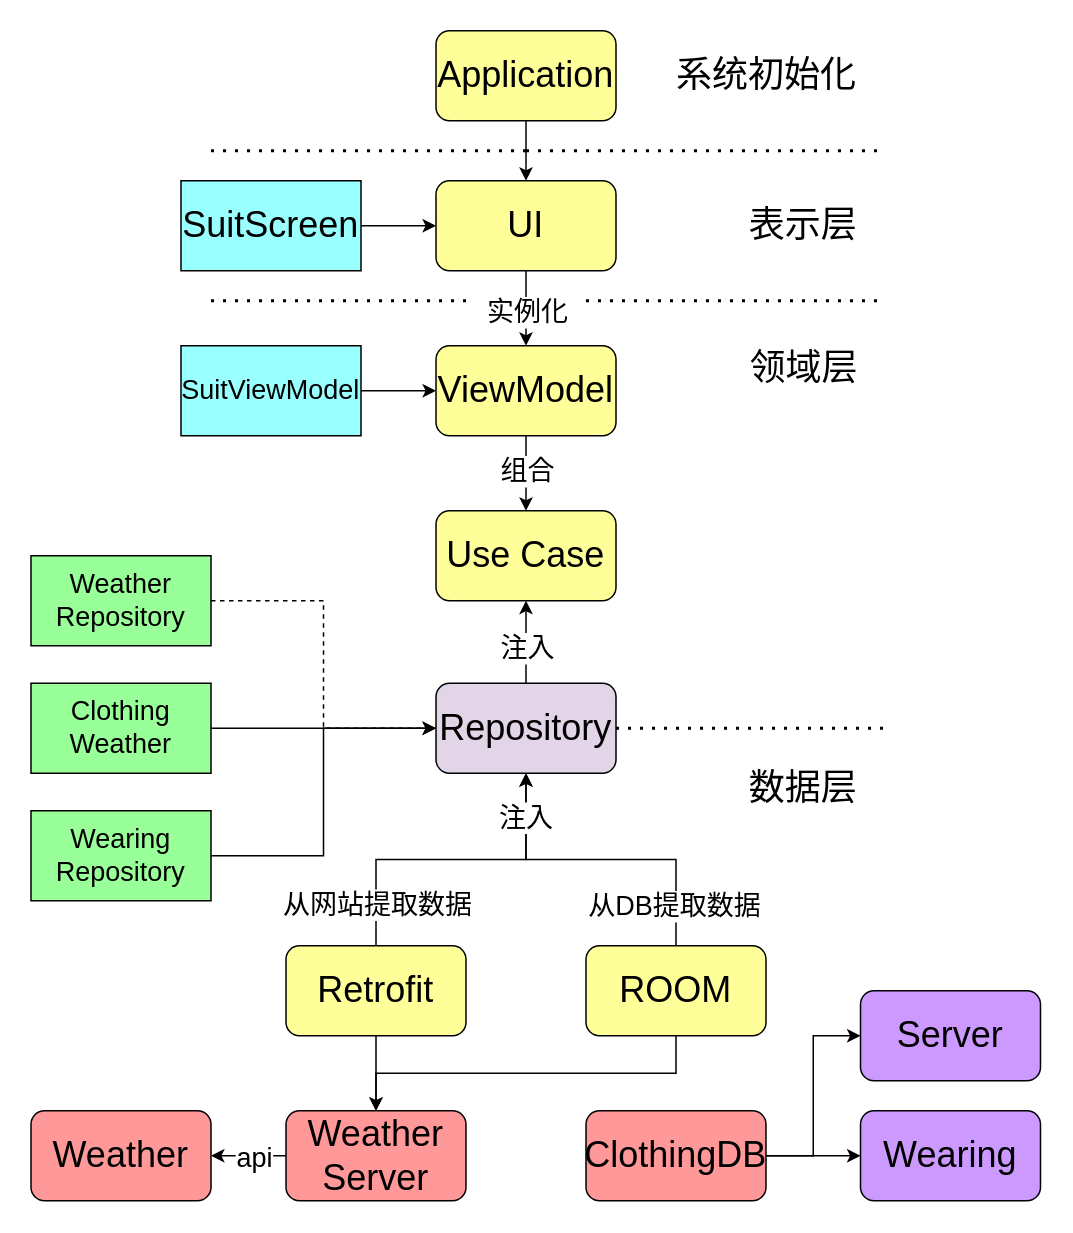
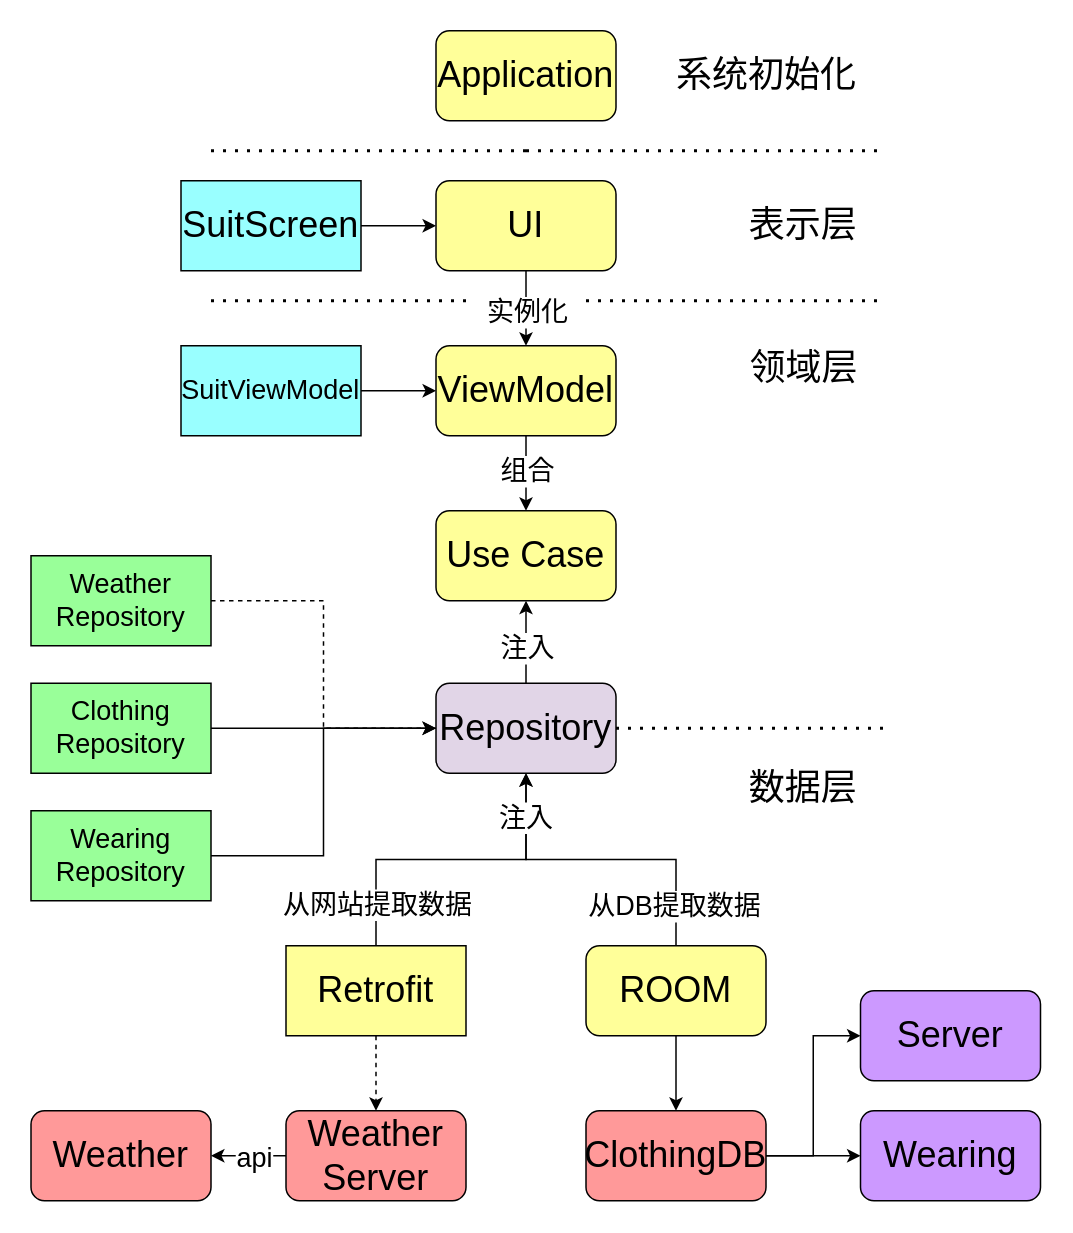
  <mxCell id="0" />
  <mxCell id="1" parent="0" />
  <mxCell id="2" style="edgeStyle=orthogonalEdgeStyle;rounded=0;orthogonalLoop=1;jettySize=auto;html=1;exitX=0.5;exitY=0;exitDx=0;exitDy=0;entryX=0.5;entryY=1;entryDx=0;entryDy=0;" parent="1" source="5" target="13" edge="1"><mxGeometry relative="1" as="geometry" /></mxCell>
  <mxCell id="3" value="&lt;font style=&quot;font-size: 18px;&quot;&gt;从网站提取数据&lt;/font&gt;" style="edgeLabel;html=1;align=center;verticalAlign=middle;resizable=0;points=[];" parent="2" vertex="1" connectable="0"><mxGeometry x="-0.736" relative="1" as="geometry"><mxPoint as="offset" /></mxGeometry></mxCell>
- <mxCell id="4" style="edgeStyle=orthogonalEdgeStyle;rounded=0;orthogonalLoop=1;jettySize=auto;html=1;exitX=0.5;exitY=1;exitDx=0;exitDy=0;entryX=0.5;entryY=0;entryDx=0;entryDy=0;" parent="1" source="5" target="39" edge="1"><mxGeometry relative="1" as="geometry" /></mxCell>
- <mxCell id="5" value="&lt;font style=&quot;font-size: 24px;&quot;&gt;Retrofit&lt;/font&gt;" style="rounded=1;whiteSpace=wrap;html=1;fillColor=#FFFF99;" parent="1" vertex="1"><mxGeometry x="190" y="630" width="120" height="60" as="geometry" /></mxCell>
+ <mxCell id="4" style="edgeStyle=orthogonalEdgeStyle;rounded=0;orthogonalLoop=1;jettySize=auto;html=1;exitX=0.5;exitY=1;exitDx=0;exitDy=0;entryX=0.5;entryY=0;entryDx=0;entryDy=0;dashed=1;" parent="1" source="5" target="39" edge="1"><mxGeometry relative="1" as="geometry" /></mxCell>
+ <mxCell id="5" value="&lt;font style=&quot;font-size: 24px;&quot;&gt;Retrofit&lt;/font&gt;" style="whiteSpace=wrap;html=1;fillColor=#FFFF99;rounded=0;" parent="1" vertex="1"><mxGeometry x="190" y="630" width="120" height="60" as="geometry" /></mxCell>
  <mxCell id="6" style="edgeStyle=orthogonalEdgeStyle;rounded=0;orthogonalLoop=1;jettySize=auto;html=1;exitX=0.5;exitY=0;exitDx=0;exitDy=0;entryX=0.5;entryY=1;entryDx=0;entryDy=0;" parent="1" source="10" target="13" edge="1"><mxGeometry relative="1" as="geometry"><mxPoint x="350" y="490" as="targetPoint" /></mxGeometry></mxCell>
  <mxCell id="7" value="&lt;font style=&quot;font-size: 18px;&quot;&gt;从DB提取数据&lt;/font&gt;" style="edgeLabel;html=1;align=center;verticalAlign=middle;resizable=0;points=[];" parent="6" vertex="1" connectable="0"><mxGeometry x="-0.745" y="2" relative="1" as="geometry"><mxPoint as="offset" /></mxGeometry></mxCell>
  <mxCell id="8" value="&lt;font style=&quot;font-size: 18px;&quot;&gt;注入&lt;/font&gt;" style="edgeLabel;html=1;align=center;verticalAlign=middle;resizable=0;points=[];" parent="6" vertex="1" connectable="0"><mxGeometry x="0.678" y="1" relative="1" as="geometry"><mxPoint y="-6" as="offset" /></mxGeometry></mxCell>
- <mxCell id="9" value="" style="edgeStyle=orthogonalEdgeStyle;rounded=0;orthogonalLoop=1;jettySize=auto;html=1;exitX=0.5;exitY=1;exitDx=0;exitDy=0;" parent="1" source="10" target="39" edge="1"><mxGeometry relative="1" as="geometry" /></mxCell>
+ <mxCell id="9" value="" style="edgeStyle=orthogonalEdgeStyle;rounded=0;orthogonalLoop=1;jettySize=auto;html=1;exitX=0.5;exitY=1;exitDx=0;exitDy=0;" parent="1" source="10" target="34" edge="1"><mxGeometry relative="1" as="geometry" /></mxCell>
  <mxCell id="10" value="&lt;font style=&quot;font-size: 24px;&quot;&gt;ROOM&lt;/font&gt;" style="rounded=1;whiteSpace=wrap;html=1;fillColor=#FFFF99;" parent="1" vertex="1"><mxGeometry x="390" y="630" width="120" height="60" as="geometry" /></mxCell>
  <mxCell id="11" value="" style="edgeStyle=orthogonalEdgeStyle;rounded=0;orthogonalLoop=1;jettySize=auto;html=1;" parent="1" source="13" target="14" edge="1"><mxGeometry relative="1" as="geometry" /></mxCell>
  <mxCell id="12" value="&lt;font style=&quot;font-size: 18px;&quot;&gt;注入&lt;/font&gt;" style="edgeLabel;html=1;align=center;verticalAlign=middle;resizable=0;points=[];" parent="11" vertex="1" connectable="0"><mxGeometry x="-0.127" relative="1" as="geometry"><mxPoint as="offset" /></mxGeometry></mxCell>
  <mxCell id="13" value="&lt;font style=&quot;font-size: 24px;&quot;&gt;Repository&lt;/font&gt;" style="rounded=1;whiteSpace=wrap;html=1;fillColor=#e1d5e7;" parent="1" vertex="1"><mxGeometry x="290" y="455" width="120" height="60" as="geometry" /></mxCell>
  <mxCell id="14" value="&lt;font style=&quot;font-size: 24px;&quot;&gt;Use Case&lt;/font&gt;" style="rounded=1;whiteSpace=wrap;html=1;fillColor=#FFFF99;" parent="1" vertex="1"><mxGeometry x="290" y="340" width="120" height="60" as="geometry" /></mxCell>
  <mxCell id="15" style="edgeStyle=orthogonalEdgeStyle;rounded=0;orthogonalLoop=1;jettySize=auto;html=1;exitX=0.5;exitY=1;exitDx=0;exitDy=0;entryX=0.5;entryY=0;entryDx=0;entryDy=0;" parent="1" source="17" target="14" edge="1"><mxGeometry relative="1" as="geometry" /></mxCell>
  <mxCell id="16" value="&lt;font style=&quot;font-size: 18px;&quot;&gt;组合&lt;/font&gt;" style="edgeLabel;html=1;align=center;verticalAlign=middle;resizable=0;points=[];" parent="15" vertex="1" connectable="0"><mxGeometry x="-0.3" y="4" relative="1" as="geometry"><mxPoint x="-4" y="5" as="offset" /></mxGeometry></mxCell>
  <mxCell id="17" value="&lt;font style=&quot;font-size: 24px;&quot;&gt;ViewModel&lt;/font&gt;" style="rounded=1;whiteSpace=wrap;html=1;fillColor=#FFFF99;" parent="1" vertex="1"><mxGeometry x="290" y="230" width="120" height="60" as="geometry" /></mxCell>
  <mxCell id="18" value="" style="edgeStyle=orthogonalEdgeStyle;rounded=0;orthogonalLoop=1;jettySize=auto;html=1;" parent="1" source="20" target="17" edge="1"><mxGeometry relative="1" as="geometry" /></mxCell>
  <mxCell id="19" value="&lt;font style=&quot;font-size: 18px;&quot;&gt;实例化&lt;/font&gt;" style="edgeLabel;html=1;align=center;verticalAlign=middle;resizable=0;points=[];" parent="18" vertex="1" connectable="0"><mxGeometry x="0.36" y="2" relative="1" as="geometry"><mxPoint x="-2" y="-7" as="offset" /></mxGeometry></mxCell>
  <mxCell id="20" value="&lt;span style=&quot;font-size: 24px;&quot;&gt;UI&lt;/span&gt;" style="rounded=1;whiteSpace=wrap;html=1;fillColor=#FFFF99;" parent="1" vertex="1"><mxGeometry x="290" y="120" width="120" height="60" as="geometry" /></mxCell>
  <mxCell id="21" value="" style="endArrow=none;dashed=1;html=1;dashPattern=1 3;strokeWidth=2;rounded=0;exitX=1;exitY=0.5;exitDx=0;exitDy=0;" parent="1" source="13" edge="1"><mxGeometry width="50" height="50" relative="1" as="geometry"><mxPoint x="390" y="410" as="sourcePoint" /><mxPoint x="590" y="485" as="targetPoint" /></mxGeometry></mxCell>
  <mxCell id="22" value="&lt;font style=&quot;font-size: 24px;&quot;&gt;数据层&lt;/font&gt;" style="text;html=1;strokeColor=none;fillColor=none;align=center;verticalAlign=middle;whiteSpace=wrap;rounded=0;" parent="1" vertex="1"><mxGeometry x="490" y="500" width="90" height="50" as="geometry" /></mxCell>
  <mxCell id="23" value="" style="endArrow=none;dashed=1;html=1;dashPattern=1 3;strokeWidth=2;rounded=0;" parent="1" edge="1"><mxGeometry width="50" height="50" relative="1" as="geometry"><mxPoint x="390" y="200" as="sourcePoint" /><mxPoint x="590" y="200" as="targetPoint" /></mxGeometry></mxCell>
  <mxCell id="24" value="" style="endArrow=none;dashed=1;html=1;dashPattern=1 3;strokeWidth=2;rounded=0;" parent="1" edge="1"><mxGeometry width="50" height="50" relative="1" as="geometry"><mxPoint x="310" y="200" as="sourcePoint" /><mxPoint x="140" y="200" as="targetPoint" /></mxGeometry></mxCell>
  <mxCell id="25" value="&lt;font style=&quot;font-size: 24px;&quot;&gt;领域层&lt;/font&gt;" style="text;html=1;strokeColor=none;fillColor=none;align=center;verticalAlign=middle;whiteSpace=wrap;rounded=0;" parent="1" vertex="1"><mxGeometry x="497.5" y="230" width="75" height="30" as="geometry" /></mxCell>
- <mxCell id="26" style="edgeStyle=orthogonalEdgeStyle;rounded=0;orthogonalLoop=1;jettySize=auto;html=1;exitX=0.5;exitY=1;exitDx=0;exitDy=0;entryX=0.5;entryY=0;entryDx=0;entryDy=0;" parent="1" source="27" target="20" edge="1"><mxGeometry relative="1" as="geometry" /></mxCell>
  <mxCell id="27" value="&lt;font style=&quot;font-size: 24px;&quot;&gt;Application&lt;/font&gt;" style="rounded=1;whiteSpace=wrap;html=1;fillColor=#FFFF99;" parent="1" vertex="1"><mxGeometry x="290" y="20" width="120" height="60" as="geometry" /></mxCell>
  <mxCell id="28" value="" style="endArrow=none;dashed=1;html=1;dashPattern=1 3;strokeWidth=2;rounded=0;" parent="1" edge="1"><mxGeometry width="50" height="50" relative="1" as="geometry"><mxPoint x="350" y="100" as="sourcePoint" /><mxPoint x="590" y="100" as="targetPoint" /></mxGeometry></mxCell>
  <mxCell id="29" value="" style="endArrow=none;dashed=1;html=1;dashPattern=1 3;strokeWidth=2;rounded=0;" parent="1" edge="1"><mxGeometry width="50" height="50" relative="1" as="geometry"><mxPoint x="140" y="100" as="sourcePoint" /><mxPoint x="350" y="100" as="targetPoint" /></mxGeometry></mxCell>
  <mxCell id="30" value="&lt;font style=&quot;font-size: 24px;&quot;&gt;表示层&lt;/font&gt;" style="text;html=1;strokeColor=none;fillColor=none;align=center;verticalAlign=middle;whiteSpace=wrap;rounded=0;" parent="1" vertex="1"><mxGeometry x="495" y="135" width="80" height="30" as="geometry" /></mxCell>
  <mxCell id="31" value="&lt;font style=&quot;font-size: 24px;&quot;&gt;系统初始化&lt;/font&gt;" style="text;html=1;strokeColor=none;fillColor=none;align=center;verticalAlign=middle;whiteSpace=wrap;rounded=0;" parent="1" vertex="1"><mxGeometry x="447.5" y="35" width="125" height="30" as="geometry" /></mxCell>
  <mxCell id="32" style="edgeStyle=orthogonalEdgeStyle;rounded=0;orthogonalLoop=1;jettySize=auto;html=1;entryX=0;entryY=0.5;entryDx=0;entryDy=0;" parent="1" source="34" target="36" edge="1"><mxGeometry relative="1" as="geometry" /></mxCell>
  <mxCell id="33" style="edgeStyle=orthogonalEdgeStyle;rounded=0;orthogonalLoop=1;jettySize=auto;html=1;exitX=1;exitY=0.5;exitDx=0;exitDy=0;entryX=0;entryY=0.5;entryDx=0;entryDy=0;" parent="1" source="34" target="35" edge="1"><mxGeometry relative="1" as="geometry" /></mxCell>
  <mxCell id="34" value="&lt;font style=&quot;font-size: 24px;&quot;&gt;ClothingDB&lt;/font&gt;" style="whiteSpace=wrap;html=1;rounded=1;fillColor=#ff9999;" parent="1" vertex="1"><mxGeometry x="390" y="740" width="120" height="60" as="geometry" /></mxCell>
  <mxCell id="35" value="&lt;font style=&quot;font-size: 24px;&quot;&gt;Server&lt;/font&gt;" style="rounded=1;whiteSpace=wrap;html=1;fillColor=#CC99FF;" parent="1" vertex="1"><mxGeometry x="573" y="660" width="120" height="60" as="geometry" /></mxCell>
  <mxCell id="36" value="&lt;font style=&quot;font-size: 24px;&quot;&gt;Wearing&lt;/font&gt;" style="rounded=1;whiteSpace=wrap;html=1;fillColor=#CC99FF;" parent="1" vertex="1"><mxGeometry x="573" y="740" width="120" height="60" as="geometry" /></mxCell>
  <mxCell id="37" style="edgeStyle=orthogonalEdgeStyle;rounded=0;orthogonalLoop=1;jettySize=auto;html=1;exitX=0;exitY=0.5;exitDx=0;exitDy=0;entryX=1;entryY=0.5;entryDx=0;entryDy=0;" parent="1" source="39" target="40" edge="1"><mxGeometry relative="1" as="geometry" /></mxCell>
  <mxCell id="38" value="&lt;font style=&quot;font-size: 18px;&quot;&gt;api&lt;/font&gt;" style="edgeLabel;html=1;align=center;verticalAlign=middle;resizable=0;points=[];" parent="37" vertex="1" connectable="0"><mxGeometry x="-0.14" y="1" relative="1" as="geometry"><mxPoint as="offset" /></mxGeometry></mxCell>
  <mxCell id="39" value="&lt;font style=&quot;font-size: 24px;&quot;&gt;Weather&lt;br&gt;Server&lt;/font&gt;" style="rounded=1;whiteSpace=wrap;html=1;fillColor=#FF9999;" parent="1" vertex="1"><mxGeometry x="190" y="740" width="120" height="60" as="geometry" /></mxCell>
  <mxCell id="40" value="&lt;font style=&quot;font-size: 24px;&quot;&gt;Weather&lt;/font&gt;" style="rounded=1;whiteSpace=wrap;html=1;fillColor=#FF9999;" parent="1" vertex="1"><mxGeometry x="20" y="740" width="120" height="60" as="geometry" /></mxCell>
  <mxCell id="41" style="edgeStyle=orthogonalEdgeStyle;rounded=0;orthogonalLoop=1;jettySize=auto;html=1;exitX=1;exitY=0.5;exitDx=0;exitDy=0;entryX=0;entryY=0.5;entryDx=0;entryDy=0;" parent="1" source="42" target="17" edge="1"><mxGeometry relative="1" as="geometry" /></mxCell>
  <mxCell id="42" value="&lt;font style=&quot;font-size: 18px;&quot;&gt;SuitViewModel&lt;/font&gt;" style="rounded=0;whiteSpace=wrap;html=1;fillColor=#99FFFF;" parent="1" vertex="1"><mxGeometry x="120" y="230" width="120" height="60" as="geometry" /></mxCell>
  <mxCell id="43" style="edgeStyle=orthogonalEdgeStyle;rounded=0;orthogonalLoop=1;jettySize=auto;html=1;exitX=1;exitY=0.5;exitDx=0;exitDy=0;entryX=0;entryY=0.5;entryDx=0;entryDy=0;" parent="1" source="44" target="20" edge="1"><mxGeometry relative="1" as="geometry" /></mxCell>
  <mxCell id="44" value="&lt;font style=&quot;font-size: 24px;&quot;&gt;SuitScreen&lt;/font&gt;" style="rounded=0;whiteSpace=wrap;html=1;fillColor=#99FFFF;" parent="1" vertex="1"><mxGeometry x="120" y="120" width="120" height="60" as="geometry" /></mxCell>
  <mxCell id="45" style="edgeStyle=orthogonalEdgeStyle;rounded=0;orthogonalLoop=1;jettySize=auto;html=1;exitX=1;exitY=0.5;exitDx=0;exitDy=0;entryX=0;entryY=0.5;entryDx=0;entryDy=0;dashed=1;" parent="1" source="46" target="13" edge="1"><mxGeometry relative="1" as="geometry" /></mxCell>
  <mxCell id="46" value="&lt;font style=&quot;font-size: 18px;&quot;&gt;Weather&lt;br&gt;Repository&lt;/font&gt;" style="rounded=0;whiteSpace=wrap;html=1;fillColor=#99FF99;" parent="1" vertex="1"><mxGeometry x="20" y="370" width="120" height="60" as="geometry" /></mxCell>
  <mxCell id="47" style="edgeStyle=orthogonalEdgeStyle;rounded=0;orthogonalLoop=1;jettySize=auto;html=1;exitX=1;exitY=0.5;exitDx=0;exitDy=0;entryX=0;entryY=0.5;entryDx=0;entryDy=0;" parent="1" source="48" target="13" edge="1"><mxGeometry relative="1" as="geometry" /></mxCell>
- <mxCell id="48" value="&lt;font style=&quot;font-size: 18px;&quot;&gt;Clothing&lt;br&gt;Weather&lt;/font&gt;" style="rounded=0;whiteSpace=wrap;html=1;fillColor=#99FF99;" parent="1" vertex="1"><mxGeometry x="20" y="455" width="120" height="60" as="geometry" /></mxCell>
+ <mxCell id="48" value="&lt;font style=&quot;font-size: 18px;&quot;&gt;Clothing&lt;br&gt;Repository&lt;/font&gt;" style="rounded=0;whiteSpace=wrap;html=1;fillColor=#99FF99;" parent="1" vertex="1"><mxGeometry x="20" y="455" width="120" height="60" as="geometry" /></mxCell>
  <mxCell id="49" style="edgeStyle=orthogonalEdgeStyle;rounded=0;orthogonalLoop=1;jettySize=auto;html=1;exitX=1;exitY=0.5;exitDx=0;exitDy=0;entryX=0;entryY=0.5;entryDx=0;entryDy=0;endArrow=none;" parent="1" source="50" target="13" edge="1"><mxGeometry relative="1" as="geometry" /></mxCell>
  <mxCell id="50" value="&lt;font style=&quot;font-size: 18px;&quot;&gt;Wearing&lt;br&gt;Repository&lt;/font&gt;" style="rounded=0;whiteSpace=wrap;html=1;fillColor=#99FF99;" parent="1" vertex="1"><mxGeometry x="20" y="540" width="120" height="60" as="geometry" /></mxCell>
